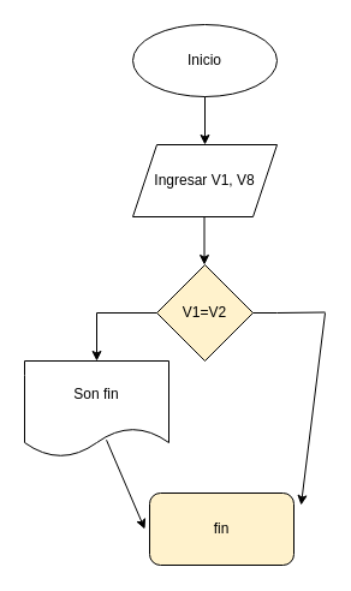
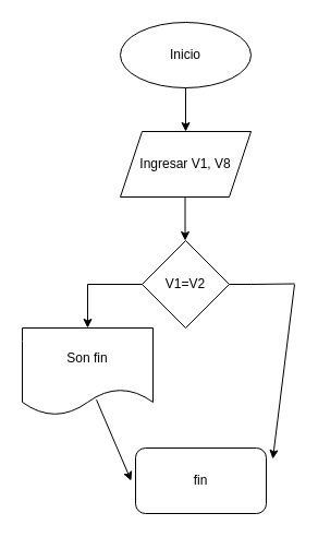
  <mxCell id="0" />
  <mxCell id="1" parent="0" />
  <mxCell id="2" value="Inicio" style="ellipse;whiteSpace=wrap;html=1;" vertex="1" parent="1"><mxGeometry x="110" y="20" width="120" height="60" as="geometry" /></mxCell>
  <mxCell id="3" value="" style="endArrow=classic;html=1;rounded=0;exitX=0.5;exitY=1;exitDx=0;exitDy=0;" edge="1" parent="1" source="2"><mxGeometry width="50" height="50" relative="1" as="geometry"><mxPoint x="150" y="130" as="sourcePoint" /><mxPoint x="170" y="120" as="targetPoint" /></mxGeometry></mxCell>
  <mxCell id="4" value="Ingresar V1, V8" style="shape=parallelogram;perimeter=parallelogramPerimeter;whiteSpace=wrap;html=1;fixedSize=1;" vertex="1" parent="1"><mxGeometry x="110" y="120" width="120" height="60" as="geometry" /></mxCell>
  <mxCell id="5" value="" style="endArrow=classic;html=1;rounded=0;exitX=0.5;exitY=1;exitDx=0;exitDy=0;" edge="1" parent="1"><mxGeometry width="50" height="50" relative="1" as="geometry"><mxPoint x="169.5" y="180" as="sourcePoint" /><mxPoint x="169.5" y="220" as="targetPoint" /></mxGeometry></mxCell>
- <mxCell id="6" value="V1=V2" style="rhombus;whiteSpace=wrap;html=1;fillColor=#fff2cc;" vertex="1" parent="1"><mxGeometry x="130" y="220" width="80" height="80" as="geometry" /></mxCell>
+ <mxCell id="6" value="V1=V2" style="rhombus;whiteSpace=wrap;html=1;" vertex="1" parent="1"><mxGeometry x="130" y="220" width="80" height="80" as="geometry" /></mxCell>
  <mxCell id="7" value="" style="endArrow=none;html=1;rounded=0;entryX=0;entryY=0.5;entryDx=0;entryDy=0;" edge="1" parent="1" target="6"><mxGeometry width="50" height="50" relative="1" as="geometry"><mxPoint x="80" y="260" as="sourcePoint" /><mxPoint x="130" y="240" as="targetPoint" /></mxGeometry></mxCell>
  <mxCell id="8" value="" style="endArrow=none;html=1;rounded=0;entryX=0;entryY=0.5;entryDx=0;entryDy=0;exitX=1;exitY=0.5;exitDx=0;exitDy=0;" edge="1" parent="1" source="6"><mxGeometry width="50" height="50" relative="1" as="geometry"><mxPoint x="220" y="259.5" as="sourcePoint" /><mxPoint x="270" y="259.5" as="targetPoint" /><Array as="points"><mxPoint x="230" y="260" /></Array></mxGeometry></mxCell>
  <mxCell id="9" value="" style="endArrow=classic;html=1;rounded=0;" edge="1" parent="1"><mxGeometry width="50" height="50" relative="1" as="geometry"><mxPoint x="80" y="260" as="sourcePoint" /><mxPoint x="80" y="300" as="targetPoint" /></mxGeometry></mxCell>
  <mxCell id="10" value="" style="endArrow=classic;html=1;rounded=0;" edge="1" parent="1"><mxGeometry width="50" height="50" relative="1" as="geometry"><mxPoint x="270" y="260" as="sourcePoint" /><mxPoint x="250" y="420" as="targetPoint" /></mxGeometry></mxCell>
  <mxCell id="11" value="Son fin" style="shape=document;whiteSpace=wrap;html=1;boundedLbl=1;" vertex="1" parent="1"><mxGeometry x="20" y="300" width="120" height="80" as="geometry" /></mxCell>
- <mxCell id="12" value="fin" style="rounded=1;whiteSpace=wrap;html=1;fillColor=#fff2cc;" vertex="1" parent="1"><mxGeometry x="124" y="410" width="120" height="60" as="geometry" /></mxCell>
+ <mxCell id="12" value="fin" style="rounded=1;whiteSpace=wrap;html=1;" vertex="1" parent="1"><mxGeometry x="124" y="410" width="120" height="60" as="geometry" /></mxCell>
  <mxCell id="13" value="" style="endArrow=classic;html=1;rounded=0;exitX=0.567;exitY=0.822;exitDx=0;exitDy=0;exitPerimeter=0;" edge="1" parent="1" source="11"><mxGeometry width="50" height="50" relative="1" as="geometry"><mxPoint x="60" y="430" as="sourcePoint" /><mxPoint x="120" y="440" as="targetPoint" /></mxGeometry></mxCell>
